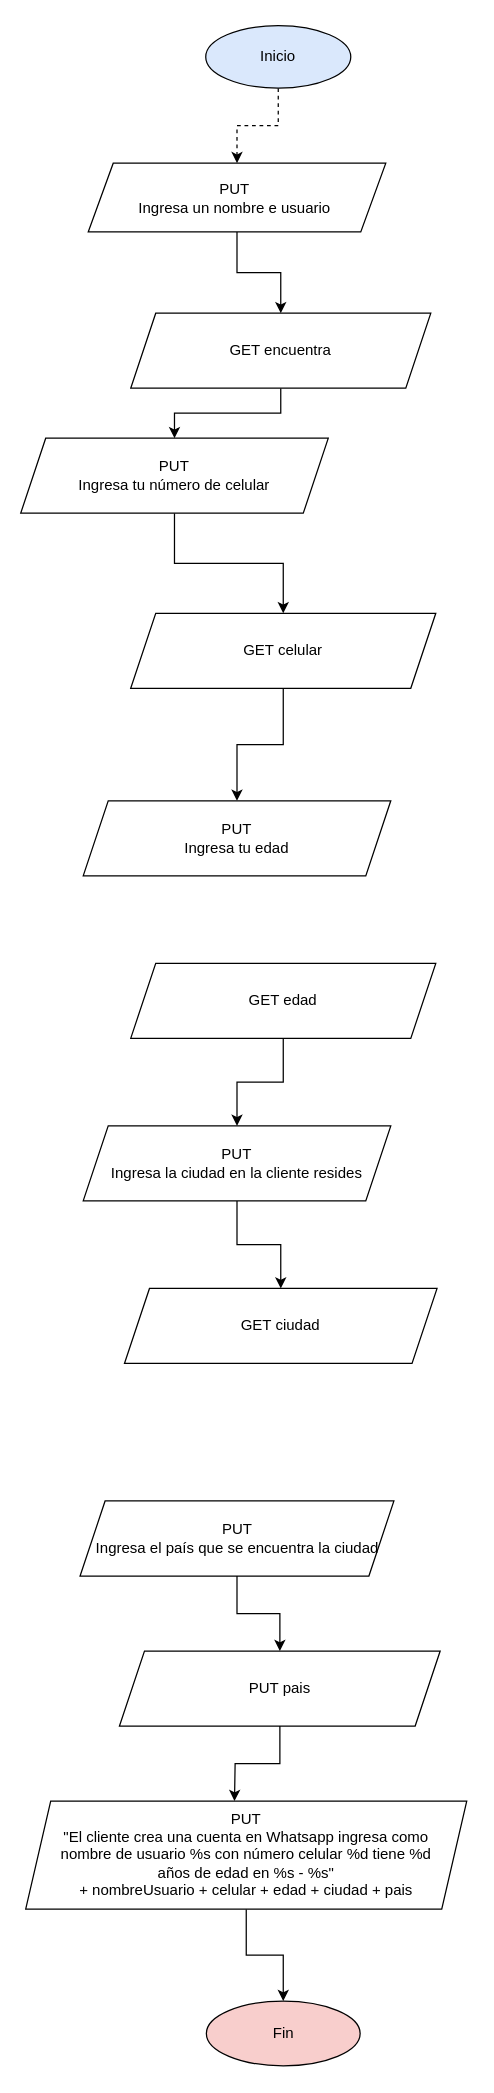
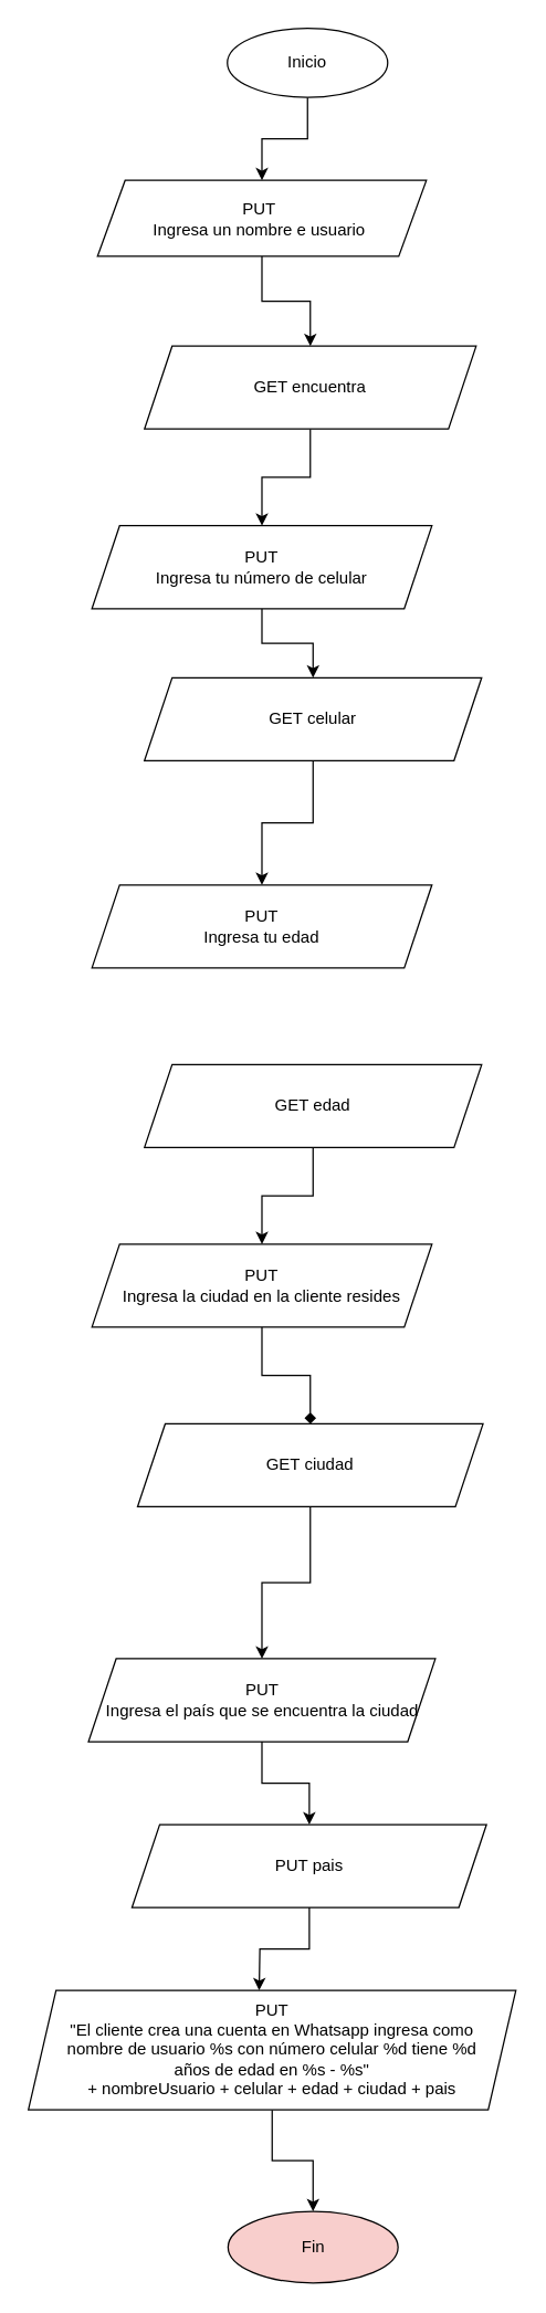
  <mxCell id="0" />
  <mxCell id="1" parent="0" />
- <mxCell id="2" value="" style="edgeStyle=orthogonalEdgeStyle;rounded=0;orthogonalLoop=1;jettySize=auto;html=1;dashed=1;" edge="1" parent="1" source="3" target="5"><mxGeometry relative="1" as="geometry" /></mxCell>
- <mxCell id="3" value="Inicio" style="ellipse;whiteSpace=wrap;html=1;fillColor=#dae8fc;" vertex="1" parent="1"><mxGeometry x="164" y="20" width="116" height="50" as="geometry" /></mxCell>
+ <mxCell id="2" value="" style="edgeStyle=orthogonalEdgeStyle;rounded=0;orthogonalLoop=1;jettySize=auto;html=1;" edge="1" parent="1" source="3" target="5"><mxGeometry relative="1" as="geometry" /></mxCell>
+ <mxCell id="3" value="Inicio" style="ellipse;whiteSpace=wrap;html=1;" vertex="1" parent="1"><mxGeometry x="164" y="20" width="116" height="50" as="geometry" /></mxCell>
  <mxCell id="4" value="" style="edgeStyle=orthogonalEdgeStyle;rounded=0;orthogonalLoop=1;jettySize=auto;html=1;" edge="1" parent="1" source="5" target="7"><mxGeometry relative="1" as="geometry" /></mxCell>
  <mxCell id="5" value="PUT&amp;nbsp;&lt;br&gt;Ingresa un nombre e usuario&amp;nbsp;" style="shape=parallelogram;perimeter=parallelogramPerimeter;whiteSpace=wrap;html=1;fixedSize=1;" vertex="1" parent="1"><mxGeometry x="70" y="130" width="238" height="55" as="geometry" /></mxCell>
  <mxCell id="6" value="" style="edgeStyle=orthogonalEdgeStyle;rounded=0;orthogonalLoop=1;jettySize=auto;html=1;" edge="1" parent="1" source="7" target="9"><mxGeometry relative="1" as="geometry" /></mxCell>
  <mxCell id="7" value="GET encuentra" style="shape=parallelogram;perimeter=parallelogramPerimeter;whiteSpace=wrap;html=1;fixedSize=1;" vertex="1" parent="1"><mxGeometry x="104" y="250" width="240" height="60" as="geometry" /></mxCell>
  <mxCell id="8" value="" style="edgeStyle=orthogonalEdgeStyle;rounded=0;orthogonalLoop=1;jettySize=auto;html=1;" edge="1" parent="1" source="9" target="11"><mxGeometry relative="1" as="geometry" /></mxCell>
- <mxCell id="9" value="PUT&lt;br&gt;Ingresa tu número de celular" style="shape=parallelogram;perimeter=parallelogramPerimeter;whiteSpace=wrap;html=1;fixedSize=1;" vertex="1" parent="1"><mxGeometry x="16" y="350" width="246" height="60" as="geometry" /></mxCell>
+ <mxCell id="9" value="PUT&lt;br&gt;Ingresa tu número de celular" style="shape=parallelogram;perimeter=parallelogramPerimeter;whiteSpace=wrap;html=1;fixedSize=1;" vertex="1" parent="1"><mxGeometry x="66" y="380" width="246" height="60" as="geometry" /></mxCell>
  <mxCell id="10" value="" style="edgeStyle=orthogonalEdgeStyle;rounded=0;orthogonalLoop=1;jettySize=auto;html=1;" edge="1" parent="1" source="11" target="12"><mxGeometry relative="1" as="geometry" /></mxCell>
  <mxCell id="11" value="GET celular" style="shape=parallelogram;perimeter=parallelogramPerimeter;whiteSpace=wrap;html=1;fixedSize=1;" vertex="1" parent="1"><mxGeometry x="104" y="490" width="244" height="60" as="geometry" /></mxCell>
  <mxCell id="12" value="PUT&lt;br&gt;Ingresa tu edad" style="shape=parallelogram;perimeter=parallelogramPerimeter;whiteSpace=wrap;html=1;fixedSize=1;" vertex="1" parent="1"><mxGeometry x="66" y="640" width="246" height="60" as="geometry" /></mxCell>
  <mxCell id="13" value="" style="edgeStyle=orthogonalEdgeStyle;rounded=0;orthogonalLoop=1;jettySize=auto;html=1;" edge="1" parent="1" source="14" target="16"><mxGeometry relative="1" as="geometry" /></mxCell>
  <mxCell id="14" value="GET edad" style="shape=parallelogram;perimeter=parallelogramPerimeter;whiteSpace=wrap;html=1;fixedSize=1;" vertex="1" parent="1"><mxGeometry x="104" y="770" width="244" height="60" as="geometry" /></mxCell>
- <mxCell id="15" value="" style="edgeStyle=orthogonalEdgeStyle;rounded=0;orthogonalLoop=1;jettySize=auto;html=1;" edge="1" parent="1" source="16" target="18"><mxGeometry relative="1" as="geometry" /></mxCell>
+ <mxCell id="15" value="" style="edgeStyle=orthogonalEdgeStyle;rounded=0;orthogonalLoop=1;jettySize=auto;html=1;endArrow=diamond;" edge="1" parent="1" source="16" target="18"><mxGeometry relative="1" as="geometry" /></mxCell>
  <mxCell id="16" value="PUT&lt;br&gt;Ingresa la ciudad en la cliente resides" style="shape=parallelogram;perimeter=parallelogramPerimeter;whiteSpace=wrap;html=1;fixedSize=1;" vertex="1" parent="1"><mxGeometry x="66" y="900" width="246" height="60" as="geometry" /></mxCell>
+ <mxCell id="17" value="" style="edgeStyle=orthogonalEdgeStyle;rounded=0;orthogonalLoop=1;jettySize=auto;html=1;" edge="1" parent="1" source="18" target="20"><mxGeometry relative="1" as="geometry" /></mxCell>
  <mxCell id="18" value="GET ciudad" style="shape=parallelogram;perimeter=parallelogramPerimeter;whiteSpace=wrap;html=1;fixedSize=1;" vertex="1" parent="1"><mxGeometry x="99" y="1030" width="250" height="60" as="geometry" /></mxCell>
  <mxCell id="19" value="" style="edgeStyle=orthogonalEdgeStyle;rounded=0;orthogonalLoop=1;jettySize=auto;html=1;" edge="1" parent="1" source="20" target="22"><mxGeometry relative="1" as="geometry" /></mxCell>
  <mxCell id="20" value="PUT&lt;br&gt;Ingresa el país que se encuentra la ciudad" style="shape=parallelogram;perimeter=parallelogramPerimeter;whiteSpace=wrap;html=1;fixedSize=1;" vertex="1" parent="1"><mxGeometry x="63.5" y="1200" width="251" height="60" as="geometry" /></mxCell>
  <mxCell id="21" value="" style="edgeStyle=orthogonalEdgeStyle;rounded=0;orthogonalLoop=1;jettySize=auto;html=1;" edge="1" parent="1" source="22"><mxGeometry relative="1" as="geometry"><mxPoint x="187" y="1440" as="targetPoint" /></mxGeometry></mxCell>
  <mxCell id="22" value="PUT pais" style="shape=parallelogram;perimeter=parallelogramPerimeter;whiteSpace=wrap;html=1;fixedSize=1;" vertex="1" parent="1"><mxGeometry x="95" y="1320" width="256.5" height="60" as="geometry" /></mxCell>
  <mxCell id="23" value="" style="edgeStyle=orthogonalEdgeStyle;rounded=0;orthogonalLoop=1;jettySize=auto;html=1;" edge="1" parent="1" source="24" target="25"><mxGeometry relative="1" as="geometry" /></mxCell>
  <mxCell id="24" value="PUT&lt;br&gt;&quot;El cliente crea una cuenta en Whatsapp ingresa como &lt;br&gt;nombre&amp;nbsp;de usuario %s con número celular %d tiene %d &lt;br&gt;años de edad en %s - %s&quot;&lt;br&gt;&amp;nbsp;+ nombreUsuario + celular + edad + ciudad + pais&amp;nbsp;" style="shape=parallelogram;perimeter=parallelogramPerimeter;whiteSpace=wrap;html=1;fixedSize=1;" vertex="1" parent="1"><mxGeometry x="20" y="1440" width="352.75" height="86.5" as="geometry" /></mxCell>
  <mxCell id="25" value="Fin" style="ellipse;whiteSpace=wrap;html=1;fillColor=#f8cecc;" vertex="1" parent="1"><mxGeometry x="164.5" y="1600" width="123" height="51.75" as="geometry" /></mxCell>
